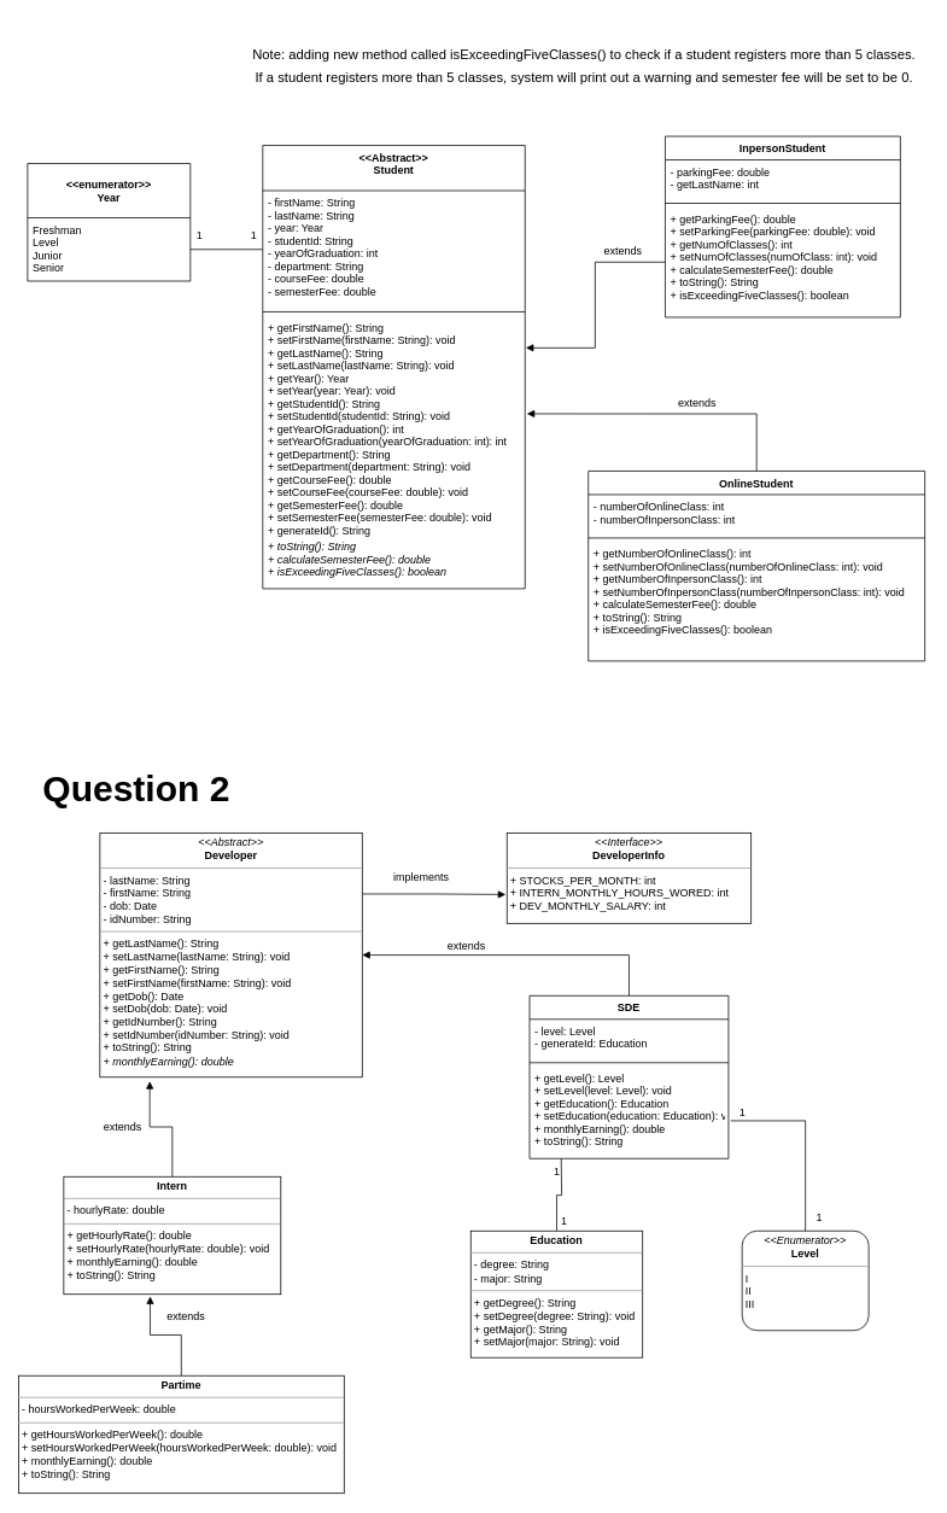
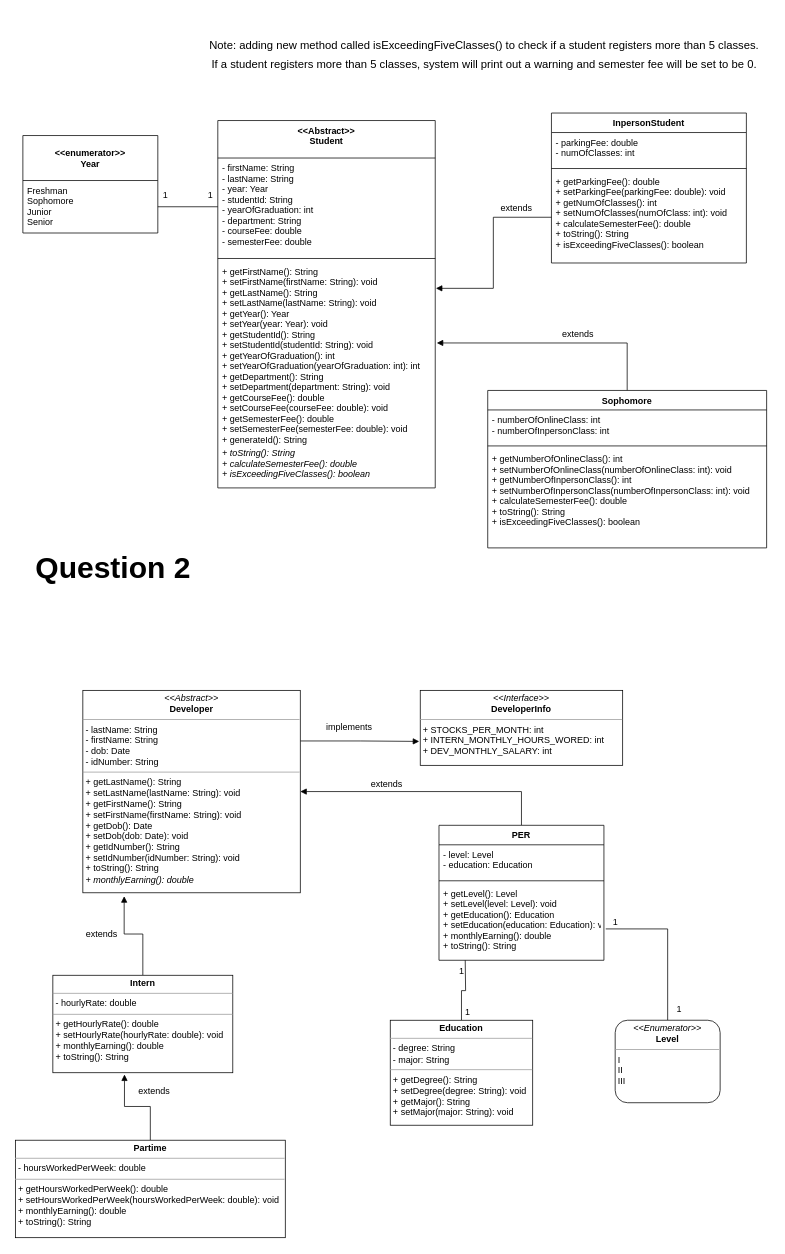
  <mxCell id="0" />
  <mxCell id="1" parent="0" />
  <mxCell id="2" value="&lt;&lt;enumerator&gt;&gt;&#10;Year" style="swimlane;fontStyle=1;childLayout=stackLayout;horizontal=1;startSize=60;fillColor=none;horizontalStack=0;resizeParent=1;resizeParentMax=0;resizeLast=0;collapsible=1;marginBottom=0;" vertex="1" parent="1"><mxGeometry x="30" y="180" width="180" height="130" as="geometry" /></mxCell>
- <mxCell id="3" value="Freshman&#10;Level&#10;Junior&#10;Senior" style="text;strokeColor=none;fillColor=none;align=left;verticalAlign=top;spacingLeft=4;spacingRight=4;overflow=hidden;rotatable=0;points=[[0,0.5],[1,0.5]];portConstraint=eastwest;" vertex="1" parent="2"><mxGeometry y="60" width="180" height="70" as="geometry" /></mxCell>
+ <mxCell id="3" value="Freshman&#10;Sophomore&#10;Junior&#10;Senior" style="text;strokeColor=none;fillColor=none;align=left;verticalAlign=top;spacingLeft=4;spacingRight=4;overflow=hidden;rotatable=0;points=[[0,0.5],[1,0.5]];portConstraint=eastwest;" vertex="1" parent="2"><mxGeometry y="60" width="180" height="70" as="geometry" /></mxCell>
  <mxCell id="4" value="&lt;&lt;Abstract&gt;&gt;&#10;Student" style="swimlane;fontStyle=1;align=center;verticalAlign=top;childLayout=stackLayout;horizontal=1;startSize=50;horizontalStack=0;resizeParent=1;resizeParentMax=0;resizeLast=0;collapsible=1;marginBottom=0;" vertex="1" parent="1"><mxGeometry x="290" y="160" width="290" height="490" as="geometry" /></mxCell>
  <mxCell id="5" value="- firstName: String&#10;- lastName: String&#10;- year: Year&#10;- studentId: String&#10;- yearOfGraduation: int&#10;- department: String&#10;- courseFee: double&#10;- semesterFee: double" style="text;strokeColor=none;fillColor=none;align=left;verticalAlign=top;spacingLeft=4;spacingRight=4;overflow=hidden;rotatable=0;points=[[0,0.5],[1,0.5]];portConstraint=eastwest;" vertex="1" parent="4"><mxGeometry y="50" width="290" height="130" as="geometry" /></mxCell>
  <mxCell id="6" value="" style="line;strokeWidth=1;fillColor=none;align=left;verticalAlign=middle;spacingTop=-1;spacingLeft=3;spacingRight=3;rotatable=0;labelPosition=right;points=[];portConstraint=eastwest;strokeColor=inherit;" vertex="1" parent="4"><mxGeometry y="180" width="290" height="8" as="geometry" /></mxCell>
  <mxCell id="7" value="+ getFirstName(): String&#10;+ setFirstName(firstName: String): void&#10;+ getLastName(): String&#10;+ setLastName(lastName: String): void&#10;+ getYear(): Year&#10;+ setYear(year: Year): void&#10;+ getStudentId(): String&#10;+ setStudentId(studentId: String): void&#10;+ getYearOfGraduation(): int&#10;+ setYearOfGraduation(yearOfGraduation: int): int&#10;+ getDepartment(): String&#10;+ setDepartment(department: String): void&#10;+ getCourseFee(): double&#10;+ setCourseFee(courseFee: double): void&#10;+ getSemesterFee(): double&#10;+ setSemesterFee(semesterFee: double): void&#10;+ generateId(): String" style="text;strokeColor=none;fillColor=none;align=left;verticalAlign=top;spacingLeft=4;spacingRight=4;overflow=hidden;rotatable=0;points=[[0,0.5],[1,0.5]];portConstraint=eastwest;" vertex="1" parent="4"><mxGeometry y="188" width="290" height="242" as="geometry" /></mxCell>
  <mxCell id="8" value="+ toString(): String&#10;+ calculateSemesterFee(): double&#10;+ isExceedingFiveClasses(): boolean&#10;" style="text;strokeColor=none;fillColor=none;align=left;verticalAlign=top;spacingLeft=4;spacingRight=4;overflow=hidden;rotatable=0;points=[[0,0.5],[1,0.5]];portConstraint=eastwest;fontStyle=2" vertex="1" parent="4"><mxGeometry y="430" width="290" height="60" as="geometry" /></mxCell>
  <mxCell id="9" style="edgeStyle=orthogonalEdgeStyle;rounded=0;orthogonalLoop=1;jettySize=auto;html=1;exitX=1;exitY=0.5;exitDx=0;exitDy=0;entryX=0;entryY=0.5;entryDx=0;entryDy=0;endArrow=none;endFill=0;" edge="1" parent="1" source="3" target="5"><mxGeometry relative="1" as="geometry" /></mxCell>
  <mxCell id="10" value="InpersonStudent" style="swimlane;fontStyle=1;align=center;verticalAlign=top;childLayout=stackLayout;horizontal=1;startSize=26;horizontalStack=0;resizeParent=1;resizeParentMax=0;resizeLast=0;collapsible=1;marginBottom=0;" vertex="1" parent="1"><mxGeometry x="735" y="150" width="260" height="200" as="geometry" /></mxCell>
- <mxCell id="11" value="- parkingFee: double&#10;- getLastName: int&#10;" style="text;strokeColor=none;fillColor=none;align=left;verticalAlign=top;spacingLeft=4;spacingRight=4;overflow=hidden;rotatable=0;points=[[0,0.5],[1,0.5]];portConstraint=eastwest;" vertex="1" parent="10"><mxGeometry y="26" width="260" height="44" as="geometry" /></mxCell>
+ <mxCell id="11" value="- parkingFee: double&#10;- numOfClasses: int&#10;" style="text;strokeColor=none;fillColor=none;align=left;verticalAlign=top;spacingLeft=4;spacingRight=4;overflow=hidden;rotatable=0;points=[[0,0.5],[1,0.5]];portConstraint=eastwest;" vertex="1" parent="10"><mxGeometry y="26" width="260" height="44" as="geometry" /></mxCell>
  <mxCell id="12" value="" style="line;strokeWidth=1;fillColor=none;align=left;verticalAlign=middle;spacingTop=-1;spacingLeft=3;spacingRight=3;rotatable=0;labelPosition=right;points=[];portConstraint=eastwest;strokeColor=inherit;" vertex="1" parent="10"><mxGeometry y="70" width="260" height="8" as="geometry" /></mxCell>
  <mxCell id="13" value="+ getParkingFee(): double&#10;+ setParkingFee(parkingFee: double): void&#10;+ getNumOfClasses(): int&#10;+ setNumOfClasses(numOfClass: int): void&#10;+ calculateSemesterFee(): double&#10;+ toString(): String&#10;+ isExceedingFiveClasses(): boolean" style="text;strokeColor=none;fillColor=none;align=left;verticalAlign=top;spacingLeft=4;spacingRight=4;overflow=hidden;rotatable=0;points=[[0,0.5],[1,0.5]];portConstraint=eastwest;" vertex="1" parent="10"><mxGeometry y="78" width="260" height="122" as="geometry" /></mxCell>
  <mxCell id="14" style="edgeStyle=orthogonalEdgeStyle;rounded=0;orthogonalLoop=1;jettySize=auto;html=1;exitX=0;exitY=0.5;exitDx=0;exitDy=0;entryX=1.003;entryY=0.148;entryDx=0;entryDy=0;entryPerimeter=0;endArrow=block;endFill=1;" edge="1" parent="1" source="13" target="7"><mxGeometry relative="1" as="geometry" /></mxCell>
  <mxCell id="15" style="edgeStyle=orthogonalEdgeStyle;rounded=0;orthogonalLoop=1;jettySize=auto;html=1;exitX=0.5;exitY=0;exitDx=0;exitDy=0;entryX=1.007;entryY=0.449;entryDx=0;entryDy=0;entryPerimeter=0;startArrow=none;startFill=0;endArrow=block;endFill=1;" edge="1" parent="1" source="16" target="7"><mxGeometry relative="1" as="geometry" /></mxCell>
- <mxCell id="16" value="OnlineStudent" style="swimlane;fontStyle=1;align=center;verticalAlign=top;childLayout=stackLayout;horizontal=1;startSize=26;horizontalStack=0;resizeParent=1;resizeParentMax=0;resizeLast=0;collapsible=1;marginBottom=0;" vertex="1" parent="1"><mxGeometry x="650" y="520" width="372" height="210" as="geometry" /></mxCell>
+ <mxCell id="16" value="Sophomore" style="swimlane;fontStyle=1;align=center;verticalAlign=top;childLayout=stackLayout;horizontal=1;startSize=26;horizontalStack=0;resizeParent=1;resizeParentMax=0;resizeLast=0;collapsible=1;marginBottom=0;" vertex="1" parent="1"><mxGeometry x="650" y="520" width="372" height="210" as="geometry" /></mxCell>
  <mxCell id="17" value="- numberOfOnlineClass: int&#10;- numberOfInpersonClass: int" style="text;strokeColor=none;fillColor=none;align=left;verticalAlign=top;spacingLeft=4;spacingRight=4;overflow=hidden;rotatable=0;points=[[0,0.5],[1,0.5]];portConstraint=eastwest;" vertex="1" parent="16"><mxGeometry y="26" width="372" height="44" as="geometry" /></mxCell>
  <mxCell id="18" value="" style="line;strokeWidth=1;fillColor=none;align=left;verticalAlign=middle;spacingTop=-1;spacingLeft=3;spacingRight=3;rotatable=0;labelPosition=right;points=[];portConstraint=eastwest;strokeColor=inherit;" vertex="1" parent="16"><mxGeometry y="70" width="372" height="8" as="geometry" /></mxCell>
  <mxCell id="19" value="+ getNumberOfOnlineClass(): int&#10;+ setNumberOfOnlineClass(numberOfOnlineClass: int): void&#10;+ getNumberOfInpersonClass(): int&#10;+ setNumberOfInpersonClass(numberOfInpersonClass: int): void&#10;+ calculateSemesterFee(): double&#10;+ toString(): String&#10;+ isExceedingFiveClasses(): boolean" style="text;strokeColor=none;fillColor=none;align=left;verticalAlign=top;spacingLeft=4;spacingRight=4;overflow=hidden;rotatable=0;points=[[0,0.5],[1,0.5]];portConstraint=eastwest;" vertex="1" parent="16"><mxGeometry y="78" width="372" height="132" as="geometry" /></mxCell>
  <mxCell id="20" style="edgeStyle=orthogonalEdgeStyle;rounded=0;orthogonalLoop=1;jettySize=auto;html=1;exitX=0.5;exitY=0;exitDx=0;exitDy=0;entryX=1;entryY=0.5;entryDx=0;entryDy=0;startArrow=none;startFill=0;endArrow=block;endFill=1;" edge="1" parent="1" source="21" target="27"><mxGeometry relative="1" as="geometry" /></mxCell>
- <mxCell id="21" value="SDE" style="swimlane;fontStyle=1;align=center;verticalAlign=top;childLayout=stackLayout;horizontal=1;startSize=26;horizontalStack=0;resizeParent=1;resizeParentMax=0;resizeLast=0;collapsible=1;marginBottom=0;" vertex="1" parent="1"><mxGeometry x="585" y="1100" width="220" height="180" as="geometry" /></mxCell>
- <mxCell id="22" value="- level: Level&#10;- generateId: Education" style="text;strokeColor=none;fillColor=none;align=left;verticalAlign=top;spacingLeft=4;spacingRight=4;overflow=hidden;rotatable=0;points=[[0,0.5],[1,0.5]];portConstraint=eastwest;" vertex="1" parent="21"><mxGeometry y="26" width="220" height="44" as="geometry" /></mxCell>
+ <mxCell id="21" value="PER" style="swimlane;fontStyle=1;align=center;verticalAlign=top;childLayout=stackLayout;horizontal=1;startSize=26;horizontalStack=0;resizeParent=1;resizeParentMax=0;resizeLast=0;collapsible=1;marginBottom=0;" vertex="1" parent="1"><mxGeometry x="585" y="1100" width="220" height="180" as="geometry" /></mxCell>
+ <mxCell id="22" value="- level: Level&#10;- education: Education" style="text;strokeColor=none;fillColor=none;align=left;verticalAlign=top;spacingLeft=4;spacingRight=4;overflow=hidden;rotatable=0;points=[[0,0.5],[1,0.5]];portConstraint=eastwest;" vertex="1" parent="21"><mxGeometry y="26" width="220" height="44" as="geometry" /></mxCell>
  <mxCell id="23" value="" style="line;strokeWidth=1;fillColor=none;align=left;verticalAlign=middle;spacingTop=-1;spacingLeft=3;spacingRight=3;rotatable=0;labelPosition=right;points=[];portConstraint=eastwest;strokeColor=inherit;" vertex="1" parent="21"><mxGeometry y="70" width="220" height="8" as="geometry" /></mxCell>
  <mxCell id="24" value="+ getLevel(): Level&#10;+ setLevel(level: Level): void&#10;+ getEducation(): Education&#10;+ setEducation(education: Education): void&#10;+ monthlyEarning(): double&#10;+ toString(): String" style="text;strokeColor=none;fillColor=none;align=left;verticalAlign=top;spacingLeft=4;spacingRight=4;overflow=hidden;rotatable=0;points=[[0,0.5],[1,0.5]];portConstraint=eastwest;" vertex="1" parent="21"><mxGeometry y="78" width="220" height="102" as="geometry" /></mxCell>
  <mxCell id="25" value="&lt;p style=&quot;margin:0px;margin-top:4px;text-align:center;&quot;&gt;&lt;i&gt;&amp;lt;&amp;lt;Interface&amp;gt;&amp;gt;&lt;/i&gt;&lt;br&gt;&lt;b&gt;DeveloperInfo&lt;/b&gt;&lt;/p&gt;&lt;hr size=&quot;1&quot;&gt;&lt;p style=&quot;margin:0px;margin-left:4px;&quot;&gt;+&amp;nbsp;STOCKS_PER_MONTH: int&lt;br&gt;+&amp;nbsp;INTERN_MONTHLY_HOURS_WORED: int&lt;/p&gt;&lt;p style=&quot;margin:0px;margin-left:4px;&quot;&gt;+ DEV_MONTHLY_SALARY: int&lt;/p&gt;" style="verticalAlign=top;align=left;overflow=fill;fontSize=12;fontFamily=Helvetica;html=1;" vertex="1" parent="1"><mxGeometry x="560" y="920" width="270" height="100" as="geometry" /></mxCell>
  <mxCell id="26" style="edgeStyle=orthogonalEdgeStyle;rounded=0;orthogonalLoop=1;jettySize=auto;html=1;exitX=1;exitY=0.25;exitDx=0;exitDy=0;entryX=-0.005;entryY=0.681;entryDx=0;entryDy=0;entryPerimeter=0;startArrow=none;startFill=0;endArrow=block;endFill=1;" edge="1" parent="1" source="27" target="25"><mxGeometry relative="1" as="geometry" /></mxCell>
  <mxCell id="27" value="&lt;p style=&quot;margin:0px;margin-top:4px;text-align:center;&quot;&gt;&lt;i&gt;&amp;lt;&amp;lt;Abstract&amp;gt;&amp;gt;&lt;/i&gt;&lt;br&gt;&lt;b&gt;Developer&lt;/b&gt;&lt;/p&gt;&lt;hr size=&quot;1&quot;&gt;&lt;p style=&quot;margin:0px;margin-left:4px;&quot;&gt;- lastName: String&lt;br&gt;- firstName: String&lt;/p&gt;&lt;p style=&quot;margin:0px;margin-left:4px;&quot;&gt;- dob: Date&lt;/p&gt;&lt;p style=&quot;margin:0px;margin-left:4px;&quot;&gt;- idNumber: String&lt;/p&gt;&lt;hr size=&quot;1&quot;&gt;&lt;p style=&quot;margin:0px;margin-left:4px;&quot;&gt;+ getLastName(): String&lt;/p&gt;&lt;p style=&quot;margin:0px;margin-left:4px;&quot;&gt;+ setLastName(lastName: String): void&lt;/p&gt;&lt;p style=&quot;margin:0px;margin-left:4px;&quot;&gt;+ getFirstName(): String&lt;/p&gt;&lt;p style=&quot;margin:0px;margin-left:4px;&quot;&gt;+ setFirstName(firstName: String): void&lt;br&gt;&lt;/p&gt;&lt;p style=&quot;margin:0px;margin-left:4px;&quot;&gt;+ getDob(): Date&lt;/p&gt;&lt;p style=&quot;margin:0px;margin-left:4px;&quot;&gt;+ setDob(dob: Date): void&lt;/p&gt;&lt;p style=&quot;margin:0px;margin-left:4px;&quot;&gt;+ getIdNumber(): String&lt;/p&gt;&lt;p style=&quot;margin:0px;margin-left:4px;&quot;&gt;+ setIdNumber(idNumber: String): void&lt;/p&gt;&lt;p style=&quot;margin:0px;margin-left:4px;&quot;&gt;+ toString(): String&lt;/p&gt;&lt;p style=&quot;margin:0px;margin-left:4px;&quot;&gt;&lt;i&gt;+ monthlyEarning(): double&lt;/i&gt;&lt;/p&gt;" style="verticalAlign=top;align=left;overflow=fill;fontSize=12;fontFamily=Helvetica;html=1;" vertex="1" parent="1"><mxGeometry x="110" y="920" width="290" height="270" as="geometry" /></mxCell>
  <mxCell id="28" value="implements" style="text;html=1;align=center;verticalAlign=middle;resizable=0;points=[];autosize=1;strokeColor=none;fillColor=none;" vertex="1" parent="1"><mxGeometry x="425" y="955" width="80" height="30" as="geometry" /></mxCell>
  <mxCell id="29" style="edgeStyle=orthogonalEdgeStyle;rounded=0;orthogonalLoop=1;jettySize=auto;html=1;exitX=0.5;exitY=0;exitDx=0;exitDy=0;entryX=0.19;entryY=1.017;entryDx=0;entryDy=0;entryPerimeter=0;startArrow=none;startFill=0;endArrow=block;endFill=1;" edge="1" parent="1" source="30" target="27"><mxGeometry relative="1" as="geometry" /></mxCell>
  <mxCell id="30" value="&lt;p style=&quot;margin:0px;margin-top:4px;text-align:center;&quot;&gt;&lt;b&gt;Intern&lt;/b&gt;&lt;/p&gt;&lt;hr size=&quot;1&quot;&gt;&lt;p style=&quot;margin:0px;margin-left:4px;&quot;&gt;- hourlyRate: double&lt;br&gt;&lt;/p&gt;&lt;hr size=&quot;1&quot;&gt;&lt;p style=&quot;margin:0px;margin-left:4px;&quot;&gt;+ getHourlyRate(): double&lt;br&gt;+ setHourlyRate(hourlyRate: double): void&lt;/p&gt;&lt;p style=&quot;margin:0px;margin-left:4px;&quot;&gt;+ monthlyEarning(): double&lt;/p&gt;&lt;p style=&quot;margin:0px;margin-left:4px;&quot;&gt;+ toString(): String&lt;/p&gt;" style="verticalAlign=top;align=left;overflow=fill;fontSize=12;fontFamily=Helvetica;html=1;" vertex="1" parent="1"><mxGeometry x="70" y="1300" width="240" height="130" as="geometry" /></mxCell>
  <mxCell id="31" value="extends" style="text;html=1;align=center;verticalAlign=middle;resizable=0;points=[];autosize=1;strokeColor=none;fillColor=none;" vertex="1" parent="1"><mxGeometry x="100" y="1230" width="70" height="30" as="geometry" /></mxCell>
  <mxCell id="32" style="edgeStyle=orthogonalEdgeStyle;rounded=0;orthogonalLoop=1;jettySize=auto;html=1;exitX=0.5;exitY=0;exitDx=0;exitDy=0;startArrow=none;startFill=0;endArrow=none;endFill=0;" edge="1" parent="1" source="33"><mxGeometry relative="1" as="geometry"><mxPoint x="620" y="1280" as="targetPoint" /></mxGeometry></mxCell>
  <mxCell id="33" value="&lt;p style=&quot;margin:0px;margin-top:4px;text-align:center;&quot;&gt;&lt;b&gt;Education&lt;/b&gt;&lt;/p&gt;&lt;hr size=&quot;1&quot;&gt;&lt;p style=&quot;margin:0px;margin-left:4px;&quot;&gt;- degree: String&lt;br&gt;- major: String&lt;/p&gt;&lt;hr size=&quot;1&quot;&gt;&lt;p style=&quot;margin:0px;margin-left:4px;&quot;&gt;+ getDegree(): String&lt;br&gt;+ setDegree(degree: String): void&lt;/p&gt;&lt;p style=&quot;margin:0px;margin-left:4px;&quot;&gt;+ getMajor(): String&lt;/p&gt;&lt;p style=&quot;margin:0px;margin-left:4px;&quot;&gt;+ setMajor(major: String): void&lt;/p&gt;" style="verticalAlign=top;align=left;overflow=fill;fontSize=12;fontFamily=Helvetica;html=1;" vertex="1" parent="1"><mxGeometry x="520" y="1360" width="190" height="140" as="geometry" /></mxCell>
  <mxCell id="34" style="edgeStyle=orthogonalEdgeStyle;rounded=0;orthogonalLoop=1;jettySize=auto;html=1;exitX=0.5;exitY=0;exitDx=0;exitDy=0;entryX=0.398;entryY=1.018;entryDx=0;entryDy=0;entryPerimeter=0;startArrow=none;startFill=0;endArrow=block;endFill=1;" edge="1" parent="1" source="35" target="30"><mxGeometry relative="1" as="geometry" /></mxCell>
  <mxCell id="35" value="&lt;p style=&quot;margin:0px;margin-top:4px;text-align:center;&quot;&gt;&lt;b&gt;Partime&lt;/b&gt;&lt;/p&gt;&lt;hr size=&quot;1&quot;&gt;&lt;p style=&quot;margin:0px;margin-left:4px;&quot;&gt;- hoursWorkedPerWeek: double&lt;br&gt;&lt;/p&gt;&lt;hr size=&quot;1&quot;&gt;&lt;p style=&quot;margin:0px;margin-left:4px;&quot;&gt;+ getHoursWorkedPerWeek(): double&lt;br&gt;+ setHoursWorkedPerWeek(hoursWorkedPerWeek: double): void&lt;/p&gt;&lt;p style=&quot;margin:0px;margin-left:4px;&quot;&gt;+ monthlyEarning(): double&lt;/p&gt;&lt;p style=&quot;margin:0px;margin-left:4px;&quot;&gt;+ toString(): String&lt;/p&gt;" style="verticalAlign=top;align=left;overflow=fill;fontSize=12;fontFamily=Helvetica;html=1;" vertex="1" parent="1"><mxGeometry x="20" y="1520" width="360" height="130" as="geometry" /></mxCell>
  <mxCell id="36" value="extends" style="text;html=1;align=center;verticalAlign=middle;resizable=0;points=[];autosize=1;strokeColor=none;fillColor=none;" vertex="1" parent="1"><mxGeometry x="170" y="1440" width="70" height="30" as="geometry" /></mxCell>
  <mxCell id="37" style="edgeStyle=orthogonalEdgeStyle;rounded=0;orthogonalLoop=1;jettySize=auto;html=1;exitX=0.5;exitY=0;exitDx=0;exitDy=0;entryX=1.011;entryY=0.59;entryDx=0;entryDy=0;entryPerimeter=0;startArrow=none;startFill=0;endArrow=none;endFill=0;" edge="1" parent="1" source="38" target="24"><mxGeometry relative="1" as="geometry" /></mxCell>
  <mxCell id="38" value="&lt;p style=&quot;margin:0px;margin-top:4px;text-align:center;&quot;&gt;&lt;i&gt;&amp;lt;&amp;lt;Enumerator&amp;gt;&amp;gt;&lt;/i&gt;&lt;br&gt;&lt;b&gt;Level&lt;/b&gt;&lt;/p&gt;&lt;hr size=&quot;1&quot;&gt;&lt;p style=&quot;margin:0px;margin-left:4px;&quot;&gt;I&lt;/p&gt;&lt;p style=&quot;margin:0px;margin-left:4px;&quot;&gt;II&lt;/p&gt;&lt;p style=&quot;margin:0px;margin-left:4px;&quot;&gt;III&lt;/p&gt;&lt;p style=&quot;margin:0px;margin-left:4px;&quot;&gt;&lt;br&gt;&lt;/p&gt;" style="verticalAlign=top;align=left;overflow=fill;fontSize=12;fontFamily=Helvetica;html=1;rounded=1;" vertex="1" parent="1"><mxGeometry x="820" y="1360" width="140" height="110" as="geometry" /></mxCell>
  <mxCell id="39" value="extends" style="text;html=1;align=center;verticalAlign=middle;resizable=0;points=[];autosize=1;strokeColor=none;fillColor=none;" vertex="1" parent="1"><mxGeometry x="480" y="1030" width="70" height="30" as="geometry" /></mxCell>
  <mxCell id="40" value="1" style="text;html=1;align=center;verticalAlign=middle;resizable=0;points=[];autosize=1;strokeColor=none;fillColor=none;" vertex="1" parent="1"><mxGeometry x="805" y="1215" width="30" height="30" as="geometry" /></mxCell>
  <mxCell id="41" value="1" style="text;html=1;align=center;verticalAlign=middle;resizable=0;points=[];autosize=1;strokeColor=none;fillColor=none;" vertex="1" parent="1"><mxGeometry x="890" y="1330" width="30" height="30" as="geometry" /></mxCell>
  <mxCell id="42" value="1" style="text;html=1;align=center;verticalAlign=middle;resizable=0;points=[];autosize=1;strokeColor=none;fillColor=none;" vertex="1" parent="1"><mxGeometry x="600" y="1280" width="30" height="30" as="geometry" /></mxCell>
  <mxCell id="43" value="1" style="text;html=1;align=center;verticalAlign=middle;resizable=0;points=[];autosize=1;strokeColor=none;fillColor=none;" vertex="1" parent="1"><mxGeometry x="608" y="1335" width="30" height="30" as="geometry" /></mxCell>
  <mxCell id="44" value="extends" style="text;html=1;align=center;verticalAlign=middle;resizable=0;points=[];autosize=1;strokeColor=none;fillColor=none;" vertex="1" parent="1"><mxGeometry x="653" y="262" width="70" height="30" as="geometry" /></mxCell>
  <mxCell id="45" value="extends" style="text;html=1;align=center;verticalAlign=middle;resizable=0;points=[];autosize=1;strokeColor=none;fillColor=none;" vertex="1" parent="1"><mxGeometry x="735" y="430" width="70" height="30" as="geometry" /></mxCell>
  <mxCell id="46" value="1" style="text;html=1;align=center;verticalAlign=middle;resizable=0;points=[];autosize=1;strokeColor=none;fillColor=none;" vertex="1" parent="1"><mxGeometry x="205" y="245" width="30" height="30" as="geometry" /></mxCell>
  <mxCell id="47" value="1" style="text;html=1;align=center;verticalAlign=middle;resizable=0;points=[];autosize=1;strokeColor=none;fillColor=none;" vertex="1" parent="1"><mxGeometry x="265" y="245" width="30" height="30" as="geometry" /></mxCell>
- <mxCell id="48" value="&lt;b&gt;&lt;font style=&quot;font-size: 40px;&quot;&gt;Question 2&lt;/font&gt;&lt;/b&gt;" style="text;html=1;align=center;verticalAlign=middle;resizable=0;points=[];autosize=1;strokeColor=none;fillColor=none;" vertex="1" parent="1"><mxGeometry x="35" y="840" width="230" height="60" as="geometry" /></mxCell>
+ <mxCell id="48" value="&lt;b&gt;&lt;font style=&quot;font-size: 40px;&quot;&gt;Question 2&lt;/font&gt;&lt;/b&gt;" style="text;html=1;align=center;verticalAlign=middle;resizable=0;points=[];autosize=1;strokeColor=none;fillColor=none;" vertex="1" parent="1"><mxGeometry x="35" y="725" width="230" height="60" as="geometry" /></mxCell>
  <mxCell id="49" value="&lt;font style=&quot;font-size: 15px;&quot;&gt;Note: adding new method called isExceedingFiveClasses() to check if a student registers more than 5 classes.&lt;/font&gt;" style="text;html=1;align=center;verticalAlign=middle;resizable=0;points=[];autosize=1;strokeColor=none;fillColor=none;fontSize=40;" vertex="1" parent="1"><mxGeometry x="265" y="20" width="760" height="60" as="geometry" /></mxCell>
  <mxCell id="50" value="&lt;font style=&quot;font-size: 15px;&quot;&gt;If a student registers more than 5 classes, system will print out a warning and semester fee will be set to be 0.&lt;/font&gt;" style="text;html=1;align=center;verticalAlign=middle;resizable=0;points=[];autosize=1;strokeColor=none;fillColor=none;fontSize=12;" vertex="1" parent="1"><mxGeometry x="270" y="70" width="750" height="30" as="geometry" /></mxCell>
